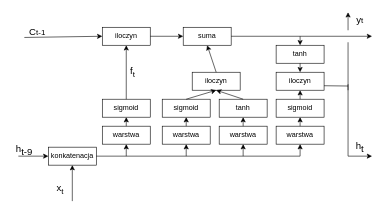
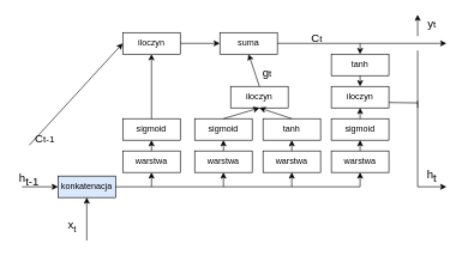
  <mxCell id="0" />
  <mxCell id="1" parent="0" />
- <mxCell id="2" value="konkatenacja" style="rounded=0;whiteSpace=wrap;html=1;" vertex="1" parent="1"><mxGeometry x="80" y="245" width="80" height="30" as="geometry" /></mxCell>
+ <mxCell id="2" value="konkatenacja" style="rounded=0;whiteSpace=wrap;html=1;fillColor=#dae8fc;" vertex="1" parent="1"><mxGeometry x="80" y="245" width="80" height="30" as="geometry" /></mxCell>
  <mxCell id="3" value="" style="endArrow=classic;html=1;entryX=0.5;entryY=1;entryDx=0;entryDy=0;" edge="1" parent="1" target="2"><mxGeometry width="50" height="50" relative="1" as="geometry"><mxPoint x="120" y="335" as="sourcePoint" /><mxPoint x="100" y="295" as="targetPoint" /></mxGeometry></mxCell>
  <mxCell id="4" value="" style="endArrow=classic;html=1;entryX=0;entryY=0.5;entryDx=0;entryDy=0;" edge="1" parent="1" target="2"><mxGeometry width="50" height="50" relative="1" as="geometry"><mxPoint x="30" y="260" as="sourcePoint" /><mxPoint x="100" y="365" as="targetPoint" /></mxGeometry></mxCell>
- <mxCell id="5" value="&lt;span style=&quot;font-size: 16px;&quot;&gt;h&lt;sub style=&quot;font-size: 16px;&quot;&gt;t-9&lt;/sub&gt;&lt;/span&gt;" style="text;html=1;strokeColor=none;fillColor=none;align=center;verticalAlign=middle;whiteSpace=wrap;rounded=0;fontSize=16;" vertex="1" parent="1"><mxGeometry y="240" width="40" height="20" as="geometry" x="20" /></mxCell>
+ <mxCell id="5" value="&lt;span style=&quot;font-size: 16px;&quot;&gt;h&lt;sub style=&quot;font-size: 16px;&quot;&gt;t-1&lt;/sub&gt;&lt;/span&gt;" style="text;html=1;strokeColor=none;fillColor=none;align=center;verticalAlign=middle;whiteSpace=wrap;rounded=0;fontSize=16;" vertex="1" parent="1"><mxGeometry y="240" width="40" height="20" as="geometry" x="20" /></mxCell>
  <mxCell id="6" value="x&lt;sub&gt;t&lt;/sub&gt;" style="text;html=1;strokeColor=none;fillColor=none;align=center;verticalAlign=middle;whiteSpace=wrap;rounded=0;fontSize=16;" vertex="1" parent="1"><mxGeometry x="80" y="305" width="40" height="20" as="geometry" /></mxCell>
  <mxCell id="7" value="warstwa" style="rounded=0;whiteSpace=wrap;html=1;" vertex="1" parent="1"><mxGeometry x="170" y="210" width="80" height="30" as="geometry" /></mxCell>
  <mxCell id="8" value="sigmoid" style="rounded=0;whiteSpace=wrap;html=1;" vertex="1" parent="1"><mxGeometry x="170" y="165" width="80" height="30" as="geometry" /></mxCell>
  <mxCell id="9" value="" style="endArrow=classic;html=1;fontSize=16;entryX=0.5;entryY=1;entryDx=0;entryDy=0;" edge="1" parent="1" target="7"><mxGeometry width="50" height="50" relative="1" as="geometry"><mxPoint x="210" y="260" as="sourcePoint" /><mxPoint x="80" y="360" as="targetPoint" /></mxGeometry></mxCell>
  <mxCell id="10" value="" style="endArrow=classic;html=1;fontSize=16;exitX=0.5;exitY=0;exitDx=0;exitDy=0;entryX=0.5;entryY=1;entryDx=0;entryDy=0;" edge="1" parent="1" source="7" target="8"><mxGeometry width="50" height="50" relative="1" as="geometry"><mxPoint x="30" y="410" as="sourcePoint" /><mxPoint x="80" y="360" as="targetPoint" /></mxGeometry></mxCell>
  <mxCell id="11" value="" style="endArrow=classic;html=1;fontSize=16;exitX=0.5;exitY=0;exitDx=0;exitDy=0;entryX=0.5;entryY=1;entryDx=0;entryDy=0;" edge="1" parent="1" source="8" target="13"><mxGeometry width="50" height="50" relative="1" as="geometry"><mxPoint x="222" y="145" as="sourcePoint" /><mxPoint x="222" y="100" as="targetPoint" /></mxGeometry></mxCell>
- <mxCell id="12" value="f&lt;sub&gt;t&lt;/sub&gt;" style="text;html=1;strokeColor=none;fillColor=none;align=center;verticalAlign=middle;whiteSpace=wrap;rounded=0;fontSize=16;" vertex="1" parent="1"><mxGeometry x="200" y="110" width="42" height="20" as="geometry" /></mxCell>
  <mxCell id="13" value="iloczyn" style="rounded=0;whiteSpace=wrap;html=1;" vertex="1" parent="1"><mxGeometry x="170" y="45" width="80" height="30" as="geometry" /></mxCell>
  <mxCell id="14" value="" style="endArrow=classic;html=1;fontSize=16;entryX=0;entryY=0.5;entryDx=0;entryDy=0;exitX=-0.05;exitY=1.1;exitDx=0;exitDy=0;exitPerimeter=0;" edge="1" parent="1" source="15" target="13"><mxGeometry width="50" height="50" relative="1" as="geometry"><mxPoint x="32" as="sourcePoint" y="60" /><mxPoint x="92" y="315" as="targetPoint" /></mxGeometry></mxCell>
- <mxCell id="15" value="&lt;sub&gt;&lt;span style=&quot;font-size: 16px&quot;&gt;C&lt;/span&gt;t-1&lt;/sub&gt;" style="text;html=1;strokeColor=none;fillColor=none;align=center;verticalAlign=middle;whiteSpace=wrap;rounded=0;fontSize=16;" vertex="1" parent="1"><mxGeometry x="42" y="40" width="40" height="20" as="geometry" /></mxCell>
+ <mxCell id="15" value="&lt;sub&gt;&lt;span style=&quot;font-size: 16px&quot;&gt;C&lt;/span&gt;t-1&lt;/sub&gt;" style="text;html=1;strokeColor=none;fillColor=none;align=center;verticalAlign=middle;whiteSpace=wrap;rounded=0;fontSize=16;" vertex="1" parent="1"><mxGeometry x="42" y="180" width="40" height="20" as="geometry" /></mxCell>
  <mxCell id="16" value="warstwa" style="rounded=0;whiteSpace=wrap;html=1;" vertex="1" parent="1"><mxGeometry x="270" y="210" width="80" height="30" as="geometry" /></mxCell>
  <mxCell id="17" value="" style="endArrow=classic;html=1;fontSize=16;entryX=0.5;entryY=1;entryDx=0;entryDy=0;" edge="1" target="16" parent="1"><mxGeometry width="50" height="50" relative="1" as="geometry"><mxPoint x="310" y="260" as="sourcePoint" /><mxPoint x="180" y="360" as="targetPoint" /></mxGeometry></mxCell>
  <mxCell id="18" value="warstwa" style="rounded=0;whiteSpace=wrap;html=1;" vertex="1" parent="1"><mxGeometry x="365" y="210" width="80" height="30" as="geometry" /></mxCell>
  <mxCell id="19" value="" style="endArrow=classic;html=1;fontSize=16;entryX=0.5;entryY=1;entryDx=0;entryDy=0;" edge="1" target="18" parent="1"><mxGeometry width="50" height="50" relative="1" as="geometry"><mxPoint x="405" y="260" as="sourcePoint" /><mxPoint x="275" y="360" as="targetPoint" /></mxGeometry></mxCell>
  <mxCell id="20" value="sigmoid" style="rounded=0;whiteSpace=wrap;html=1;" vertex="1" parent="1"><mxGeometry x="270" y="165" width="80" height="30" as="geometry" /></mxCell>
  <mxCell id="21" value="" style="endArrow=classic;html=1;fontSize=16;exitX=0.5;exitY=0;exitDx=0;exitDy=0;entryX=0.5;entryY=1;entryDx=0;entryDy=0;" edge="1" target="20" parent="1"><mxGeometry width="50" height="50" relative="1" as="geometry"><mxPoint x="310" y="210" as="sourcePoint" /><mxPoint x="180" y="360" as="targetPoint" /></mxGeometry></mxCell>
  <mxCell id="22" value="tanh" style="rounded=0;whiteSpace=wrap;html=1;" vertex="1" parent="1"><mxGeometry x="365" y="165" width="80" height="30" as="geometry" /></mxCell>
  <mxCell id="23" value="" style="endArrow=classic;html=1;fontSize=16;exitX=0.5;exitY=0;exitDx=0;exitDy=0;entryX=0.5;entryY=1;entryDx=0;entryDy=0;" edge="1" target="22" parent="1"><mxGeometry width="50" height="50" relative="1" as="geometry"><mxPoint x="405" y="210" as="sourcePoint" /><mxPoint x="275" y="360" as="targetPoint" /></mxGeometry></mxCell>
  <mxCell id="24" value="iloczyn" style="rounded=0;whiteSpace=wrap;html=1;" vertex="1" parent="1"><mxGeometry x="320" y="120" width="80" height="30" as="geometry" /></mxCell>
  <mxCell id="25" value="suma" style="rounded=0;whiteSpace=wrap;html=1;" vertex="1" parent="1"><mxGeometry x="305" y="45" width="80" height="30" as="geometry" /></mxCell>
  <mxCell id="26" value="" style="endArrow=classic;html=1;fontSize=16;exitX=0.5;exitY=0;exitDx=0;exitDy=0;entryX=0.5;entryY=1;entryDx=0;entryDy=0;" edge="1" parent="1" source="20" target="24"><mxGeometry width="50" height="50" relative="1" as="geometry"><mxPoint x="30" y="410" as="sourcePoint" /><mxPoint x="80" y="360" as="targetPoint" /></mxGeometry></mxCell>
  <mxCell id="27" value="" style="endArrow=classic;html=1;fontSize=16;exitX=0.5;exitY=0;exitDx=0;exitDy=0;entryX=0.5;entryY=1;entryDx=0;entryDy=0;" edge="1" parent="1" source="22" target="24"><mxGeometry width="50" height="50" relative="1" as="geometry"><mxPoint x="30" y="410" as="sourcePoint" /><mxPoint x="80" y="360" as="targetPoint" /></mxGeometry></mxCell>
  <mxCell id="28" value="" style="endArrow=classic;html=1;fontSize=16;exitX=0.5;exitY=0;exitDx=0;exitDy=0;entryX=0.5;entryY=1;entryDx=0;entryDy=0;" edge="1" parent="1" source="24" target="25"><mxGeometry width="50" height="50" relative="1" as="geometry"><mxPoint x="30" y="410" as="sourcePoint" /><mxPoint x="80" y="360" as="targetPoint" /></mxGeometry></mxCell>
  <mxCell id="29" value="" style="endArrow=classic;html=1;fontSize=16;exitX=1;exitY=0.5;exitDx=0;exitDy=0;entryX=0;entryY=0.5;entryDx=0;entryDy=0;" edge="1" parent="1" source="13" target="25"><mxGeometry width="50" height="50" relative="1" as="geometry"><mxPoint x="30" y="410" as="sourcePoint" /><mxPoint x="80" y="360" as="targetPoint" /></mxGeometry></mxCell>
+ <mxCell id="30" value="&lt;sub&gt;&lt;span style=&quot;font-size: 16px&quot;&gt;g&lt;/span&gt;t&lt;/sub&gt;" style="text;html=1;strokeColor=none;fillColor=none;align=center;verticalAlign=middle;whiteSpace=wrap;rounded=0;fontSize=16;" vertex="1" parent="1"><mxGeometry x="350" y="87.5" width="42" height="20" as="geometry" /></mxCell>
  <mxCell id="31" value="warstwa" style="rounded=0;whiteSpace=wrap;html=1;" vertex="1" parent="1"><mxGeometry x="460" y="210" width="80" height="30" as="geometry" /></mxCell>
  <mxCell id="32" value="" style="endArrow=classic;html=1;fontSize=16;entryX=0.5;entryY=1;entryDx=0;entryDy=0;" edge="1" target="31" parent="1"><mxGeometry width="50" height="50" relative="1" as="geometry"><mxPoint x="500" y="260" as="sourcePoint" /><mxPoint x="370" y="360" as="targetPoint" /></mxGeometry></mxCell>
  <mxCell id="33" value="sigmoid" style="rounded=0;whiteSpace=wrap;html=1;" vertex="1" parent="1"><mxGeometry x="460" y="165" width="80" height="30" as="geometry" /></mxCell>
  <mxCell id="34" value="" style="endArrow=classic;html=1;fontSize=16;exitX=0.5;exitY=0;exitDx=0;exitDy=0;entryX=0.5;entryY=1;entryDx=0;entryDy=0;" edge="1" target="33" parent="1"><mxGeometry width="50" height="50" relative="1" as="geometry"><mxPoint x="500" y="210" as="sourcePoint" /><mxPoint x="370" y="360" as="targetPoint" /></mxGeometry></mxCell>
  <mxCell id="35" value="" style="endArrow=classic;html=1;fontSize=16;exitX=1;exitY=0.5;exitDx=0;exitDy=0;" edge="1" parent="1" source="25"><mxGeometry width="50" height="50" relative="1" as="geometry"><mxPoint x="30" y="410" as="sourcePoint" /><mxPoint x="620" as="targetPoint" y="60" /></mxGeometry></mxCell>
  <mxCell id="36" value="" style="endArrow=none;html=1;fontSize=16;exitX=1;exitY=0.5;exitDx=0;exitDy=0;" edge="1" parent="1" source="2"><mxGeometry width="50" height="50" relative="1" as="geometry"><mxPoint x="30" y="410" as="sourcePoint" /><mxPoint x="500" y="260" as="targetPoint" /></mxGeometry></mxCell>
  <mxCell id="37" value="tanh" style="rounded=0;whiteSpace=wrap;html=1;" vertex="1" parent="1"><mxGeometry x="460" y="75" width="80" height="30" as="geometry" /></mxCell>
  <mxCell id="38" value="iloczyn" style="rounded=0;whiteSpace=wrap;html=1;" vertex="1" parent="1"><mxGeometry x="460" y="120" width="80" height="30" as="geometry" /></mxCell>
  <mxCell id="39" value="" style="endArrow=classic;html=1;fontSize=16;entryX=0.5;entryY=0;entryDx=0;entryDy=0;" edge="1" parent="1" target="37"><mxGeometry width="50" height="50" relative="1" as="geometry"><mxPoint x="500" as="sourcePoint" y="60" /><mxPoint x="80" y="360" as="targetPoint" /></mxGeometry></mxCell>
  <mxCell id="40" value="" style="endArrow=classic;html=1;fontSize=16;exitX=0.5;exitY=1;exitDx=0;exitDy=0;entryX=0.5;entryY=0;entryDx=0;entryDy=0;" edge="1" parent="1" source="37" target="38"><mxGeometry width="50" height="50" relative="1" as="geometry"><mxPoint x="30" y="410" as="sourcePoint" /><mxPoint x="80" y="360" as="targetPoint" /></mxGeometry></mxCell>
  <mxCell id="41" value="" style="endArrow=classic;html=1;fontSize=16;exitX=0.5;exitY=0;exitDx=0;exitDy=0;entryX=0.5;entryY=1;entryDx=0;entryDy=0;" edge="1" parent="1" source="33" target="38"><mxGeometry width="50" height="50" relative="1" as="geometry"><mxPoint x="30" y="410" as="sourcePoint" /><mxPoint x="80" y="360" as="targetPoint" /></mxGeometry></mxCell>
  <mxCell id="42" value="" style="endArrow=none;html=1;fontSize=16;exitX=1;exitY=0.75;exitDx=0;exitDy=0;" edge="1" parent="1" source="38"><mxGeometry width="50" height="50" relative="1" as="geometry"><mxPoint x="30" y="480" as="sourcePoint" /><mxPoint x="580" y="143" as="targetPoint" /></mxGeometry></mxCell>
  <mxCell id="43" value="" style="endArrow=none;html=1;fontSize=16;" edge="1" parent="1"><mxGeometry width="50" height="50" relative="1" as="geometry"><mxPoint x="580" y="140" as="sourcePoint" /><mxPoint x="580" y="260" as="targetPoint" /></mxGeometry></mxCell>
  <mxCell id="44" value="" style="endArrow=classic;html=1;fontSize=16;" edge="1" parent="1"><mxGeometry width="50" height="50" relative="1" as="geometry"><mxPoint x="580" y="260" as="sourcePoint" /><mxPoint x="620" y="260" as="targetPoint" /></mxGeometry></mxCell>
  <mxCell id="45" value="" style="endArrow=none;html=1;fontSize=16;" edge="1" parent="1"><mxGeometry width="50" height="50" relative="1" as="geometry"><mxPoint x="580" y="150" as="sourcePoint" /><mxPoint x="580" y="70" as="targetPoint" /></mxGeometry></mxCell>
  <mxCell id="46" value="" style="endArrow=classic;html=1;fontSize=16;" edge="1" parent="1"><mxGeometry width="50" height="50" relative="1" as="geometry"><mxPoint x="580" y="50" as="sourcePoint" /><mxPoint x="580" y="20" as="targetPoint" /></mxGeometry></mxCell>
  <mxCell id="47" value="&lt;span style=&quot;font-size: 16px&quot;&gt;h&lt;sub style=&quot;font-size: 16px&quot;&gt;t&lt;br&gt;&lt;/sub&gt;&lt;/span&gt;" style="text;html=1;strokeColor=none;fillColor=none;align=center;verticalAlign=middle;whiteSpace=wrap;rounded=0;fontSize=16;" vertex="1" parent="1"><mxGeometry x="580" y="235" width="40" height="20" as="geometry" /></mxCell>
+ <mxCell id="48" value="&lt;sub&gt;&lt;span style=&quot;font-size: 16px&quot;&gt;C&lt;/span&gt;t&lt;/sub&gt;" style="text;html=1;strokeColor=none;fillColor=none;align=center;verticalAlign=middle;whiteSpace=wrap;rounded=0;fontSize=16;" vertex="1" parent="1"><mxGeometry x="420" y="40" width="40" height="20" as="geometry" /></mxCell>
  <mxCell id="49" value="&lt;sub&gt;&lt;span style=&quot;font-size: 16px&quot;&gt;y&lt;/span&gt;t&lt;/sub&gt;" style="text;html=1;strokeColor=none;fillColor=none;align=center;verticalAlign=middle;whiteSpace=wrap;rounded=0;fontSize=16;" vertex="1" parent="1"><mxGeometry x="580" y="20" width="40" height="20" as="geometry" /></mxCell>
